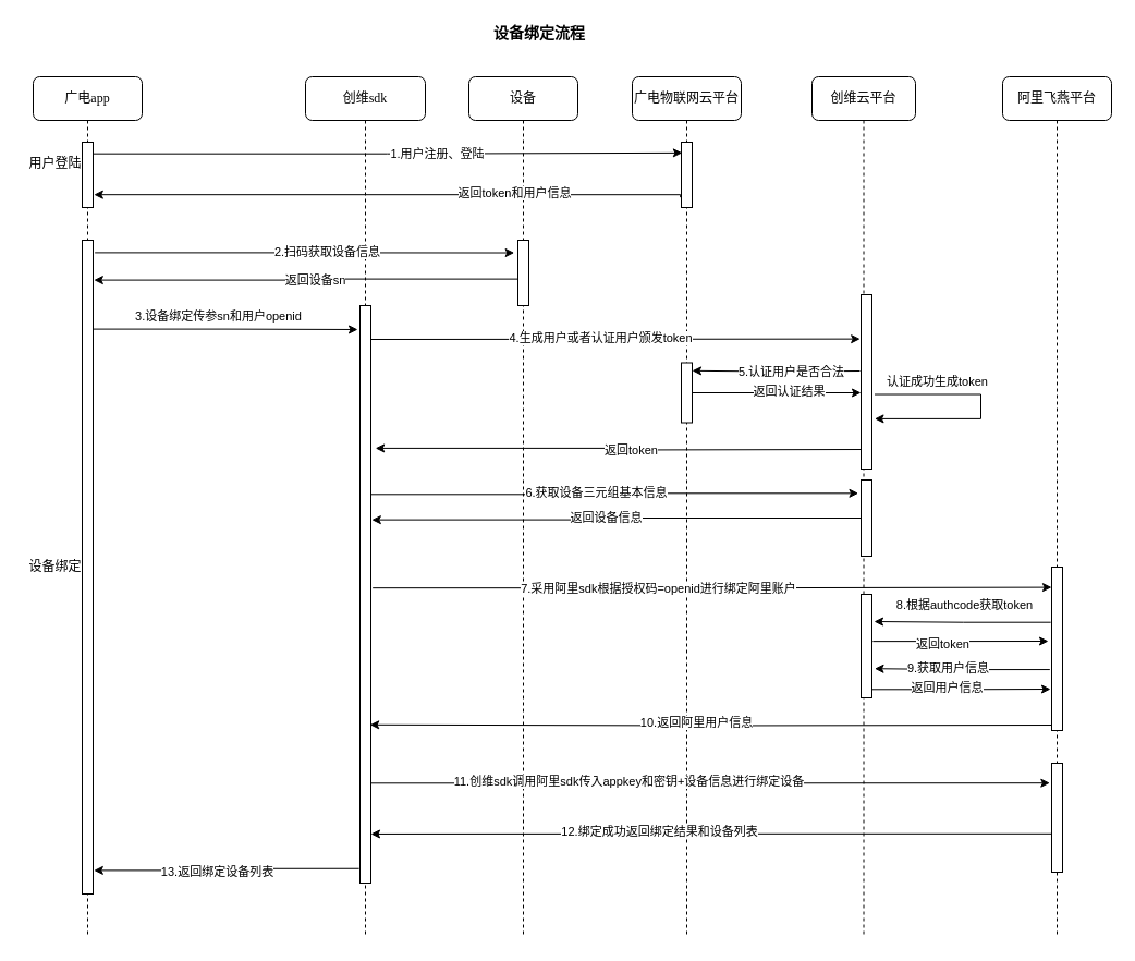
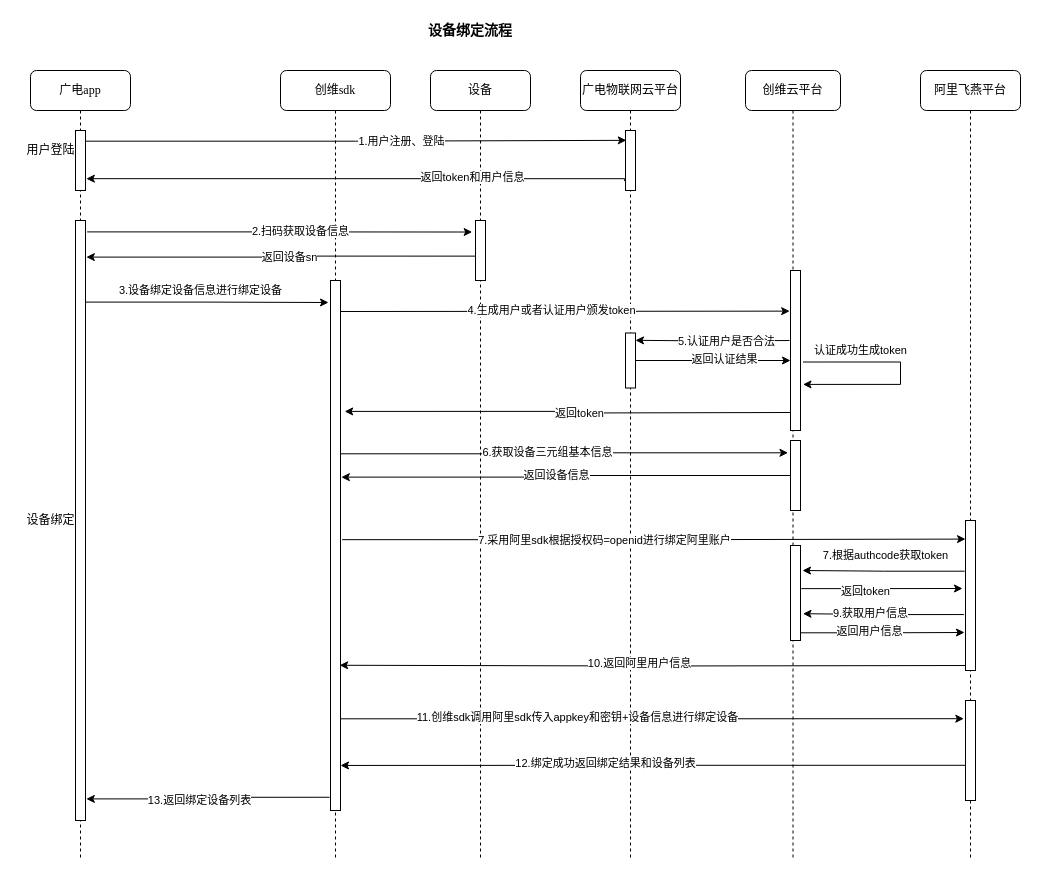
  <mxCell id="0" />
  <mxCell id="1" parent="0" />
  <mxCell id="2" value="广电物联网云平台" style="shape=umlLifeline;perimeter=lifelinePerimeter;whiteSpace=wrap;html=1;container=1;collapsible=0;recursiveResize=0;outlineConnect=0;rounded=1;shadow=0;comic=0;labelBackgroundColor=none;strokeWidth=1;fontFamily=Verdana;fontSize=12;align=center;" parent="1" vertex="1"><mxGeometry x="580" y="70" width="100" height="790" as="geometry" /></mxCell>
  <mxCell id="3" value="设备" style="shape=umlLifeline;perimeter=lifelinePerimeter;whiteSpace=wrap;html=1;container=1;collapsible=0;recursiveResize=0;outlineConnect=0;rounded=1;shadow=0;comic=0;labelBackgroundColor=none;strokeWidth=1;fontFamily=Verdana;fontSize=12;align=center;" vertex="1" parent="1"><mxGeometry x="430" y="70" width="100" height="790" as="geometry" /></mxCell>
  <mxCell id="4" value="创维sdk" style="shape=umlLifeline;perimeter=lifelinePerimeter;whiteSpace=wrap;html=1;container=1;collapsible=0;recursiveResize=0;outlineConnect=0;rounded=1;shadow=0;comic=0;labelBackgroundColor=none;strokeWidth=1;fontFamily=Verdana;fontSize=12;align=center;" parent="1" vertex="1"><mxGeometry x="280" y="70" width="110" height="790" as="geometry" /></mxCell>
  <mxCell id="5" value="创维云平台" style="shape=umlLifeline;perimeter=lifelinePerimeter;whiteSpace=wrap;html=1;container=1;collapsible=0;recursiveResize=0;outlineConnect=0;rounded=1;shadow=0;comic=0;labelBackgroundColor=none;strokeWidth=1;fontFamily=Verdana;fontSize=12;align=center;" parent="1" vertex="1"><mxGeometry x="745" y="70" width="95" height="790" as="geometry" /></mxCell>
  <mxCell id="6" value="广电app" style="shape=umlLifeline;perimeter=lifelinePerimeter;whiteSpace=wrap;html=1;container=1;collapsible=0;recursiveResize=0;outlineConnect=0;rounded=1;shadow=0;comic=0;labelBackgroundColor=none;strokeWidth=1;fontFamily=Verdana;fontSize=12;align=center;" parent="1" vertex="1"><mxGeometry x="30" y="70" width="100" height="790" as="geometry" /></mxCell>
  <mxCell id="7" value="" style="html=1;points=[];perimeter=orthogonalPerimeter;rounded=0;shadow=0;comic=0;labelBackgroundColor=none;strokeWidth=1;fontFamily=Verdana;fontSize=12;align=center;" parent="6" vertex="1"><mxGeometry x="45" y="60" width="10" height="60" as="geometry" /></mxCell>
  <mxCell id="8" value="" style="html=1;points=[];perimeter=orthogonalPerimeter;" vertex="1" parent="6"><mxGeometry x="45" y="150" width="10" height="600" as="geometry" /></mxCell>
  <mxCell id="9" value="阿里飞燕平台" style="shape=umlLifeline;perimeter=lifelinePerimeter;whiteSpace=wrap;html=1;container=1;collapsible=0;recursiveResize=0;outlineConnect=0;rounded=1;shadow=0;comic=0;labelBackgroundColor=none;strokeWidth=1;fontFamily=Verdana;fontSize=12;align=center;" vertex="1" parent="1"><mxGeometry x="920" y="70" width="100" height="790" as="geometry" /></mxCell>
  <mxCell id="10" style="edgeStyle=orthogonalEdgeStyle;rounded=0;orthogonalLoop=1;jettySize=auto;html=1;entryX=-0.083;entryY=0.254;entryDx=0;entryDy=0;entryPerimeter=0;" edge="1" parent="1" target="39"><mxGeometry relative="1" as="geometry"><mxPoint x="336" y="311" as="sourcePoint" /><Array as="points"><mxPoint x="336" y="311" /></Array></mxGeometry></mxCell>
  <mxCell id="11" value="4.生成用户或者认证用户颁发token" style="edgeLabel;html=1;align=center;verticalAlign=middle;resizable=0;points=[];" vertex="1" connectable="0" parent="10"><mxGeometry x="-0.053" y="1" relative="1" as="geometry"><mxPoint as="offset" /></mxGeometry></mxCell>
  <mxCell id="12" style="edgeStyle=orthogonalEdgeStyle;rounded=0;orthogonalLoop=1;jettySize=auto;html=1;entryX=-0.25;entryY=0.176;entryDx=0;entryDy=0;entryPerimeter=0;exitX=0.917;exitY=0.327;exitDx=0;exitDy=0;exitPerimeter=0;" edge="1" parent="1" source="20" target="51"><mxGeometry relative="1" as="geometry"><mxPoint x="338" y="410" as="sourcePoint" /></mxGeometry></mxCell>
  <mxCell id="13" value="6.获取设备三元组基本信息" style="edgeLabel;html=1;align=center;verticalAlign=middle;resizable=0;points=[];" vertex="1" connectable="0" parent="12"><mxGeometry x="-0.079" y="2" relative="1" as="geometry"><mxPoint as="offset" /></mxGeometry></mxCell>
  <mxCell id="14" style="edgeStyle=orthogonalEdgeStyle;rounded=0;orthogonalLoop=1;jettySize=auto;html=1;entryX=0;entryY=0.124;entryDx=0;entryDy=0;entryPerimeter=0;exitX=1.167;exitY=0.489;exitDx=0;exitDy=0;exitPerimeter=0;" edge="1" parent="1" source="20" target="29"><mxGeometry relative="1" as="geometry" /></mxCell>
  <mxCell id="15" value="7.采用阿里sdk根据授权码=openid进行绑定阿里账户" style="edgeLabel;html=1;align=center;verticalAlign=middle;resizable=0;points=[];" vertex="1" connectable="0" parent="14"><mxGeometry x="-0.165" relative="1" as="geometry"><mxPoint x="2" as="offset" /></mxGeometry></mxCell>
  <mxCell id="16" style="edgeStyle=orthogonalEdgeStyle;rounded=0;orthogonalLoop=1;jettySize=auto;html=1;entryX=-0.167;entryY=0.182;entryDx=0;entryDy=0;entryPerimeter=0;exitX=0.917;exitY=0.827;exitDx=0;exitDy=0;exitPerimeter=0;" edge="1" parent="1" source="20" target="60"><mxGeometry relative="1" as="geometry" /></mxCell>
  <mxCell id="17" value="11.创维sdk调用阿里sdk传入appkey和密钥+设备信息进行绑定设备" style="edgeLabel;html=1;align=center;verticalAlign=middle;resizable=0;points=[];" vertex="1" connectable="0" parent="16"><mxGeometry x="-0.244" y="2" relative="1" as="geometry"><mxPoint x="1" as="offset" /></mxGeometry></mxCell>
  <mxCell id="18" style="edgeStyle=orthogonalEdgeStyle;rounded=0;orthogonalLoop=1;jettySize=auto;html=1;entryX=1.083;entryY=0.964;entryDx=0;entryDy=0;entryPerimeter=0;exitX=-0.083;exitY=0.975;exitDx=0;exitDy=0;exitPerimeter=0;" edge="1" parent="1" source="20" target="8"><mxGeometry relative="1" as="geometry" /></mxCell>
  <mxCell id="19" value="13.返回绑定设备列表" style="edgeLabel;html=1;align=center;verticalAlign=middle;resizable=0;points=[];" vertex="1" connectable="0" parent="18"><mxGeometry x="0.081" y="1" relative="1" as="geometry"><mxPoint as="offset" /></mxGeometry></mxCell>
  <mxCell id="20" value="" style="html=1;points=[];perimeter=orthogonalPerimeter;" vertex="1" parent="1"><mxGeometry x="330" y="280" width="10" height="530" as="geometry" /></mxCell>
  <mxCell id="21" style="edgeStyle=orthogonalEdgeStyle;rounded=0;orthogonalLoop=1;jettySize=auto;html=1;exitX=0;exitY=0.594;exitDx=0;exitDy=0;exitPerimeter=0;entryX=1.083;entryY=0.061;entryDx=0;entryDy=0;entryPerimeter=0;" edge="1" parent="1" source="23" target="8"><mxGeometry relative="1" as="geometry"><mxPoint x="170" y="256" as="targetPoint" /><Array as="points" /></mxGeometry></mxCell>
  <mxCell id="22" value="返回设备sn" style="edgeLabel;html=1;align=center;verticalAlign=middle;resizable=0;points=[];" vertex="1" connectable="0" parent="21"><mxGeometry x="-0.048" y="1" relative="1" as="geometry"><mxPoint as="offset" /></mxGeometry></mxCell>
  <mxCell id="23" value="" style="html=1;points=[];perimeter=orthogonalPerimeter;" vertex="1" parent="1"><mxGeometry x="475" y="220" width="10" height="60" as="geometry" /></mxCell>
  <mxCell id="24" style="edgeStyle=orthogonalEdgeStyle;rounded=0;orthogonalLoop=1;jettySize=auto;html=1;exitX=-0.083;exitY=0.338;exitDx=0;exitDy=0;exitPerimeter=0;" edge="1" parent="1" source="29"><mxGeometry relative="1" as="geometry"><mxPoint x="960" y="570" as="sourcePoint" /><mxPoint x="802" y="570" as="targetPoint" /></mxGeometry></mxCell>
  <mxCell id="25" style="edgeStyle=orthogonalEdgeStyle;rounded=0;orthogonalLoop=1;jettySize=auto;html=1;entryX=1.25;entryY=0.718;entryDx=0;entryDy=0;entryPerimeter=0;exitX=-0.167;exitY=0.627;exitDx=0;exitDy=0;exitPerimeter=0;" edge="1" parent="1" source="29" target="56"><mxGeometry relative="1" as="geometry" /></mxCell>
  <mxCell id="26" value="9.获取用户信息" style="edgeLabel;html=1;align=center;verticalAlign=middle;resizable=0;points=[];" vertex="1" connectable="0" parent="25"><mxGeometry x="0.172" y="-1" relative="1" as="geometry"><mxPoint as="offset" /></mxGeometry></mxCell>
  <mxCell id="27" style="edgeStyle=orthogonalEdgeStyle;rounded=0;orthogonalLoop=1;jettySize=auto;html=1;entryX=0.917;entryY=0.726;entryDx=0;entryDy=0;entryPerimeter=0;" edge="1" parent="1" target="20"><mxGeometry relative="1" as="geometry"><mxPoint x="970" y="665" as="sourcePoint" /></mxGeometry></mxCell>
  <mxCell id="28" value="10.返回阿里用户信息" style="edgeLabel;html=1;align=center;verticalAlign=middle;resizable=0;points=[];" vertex="1" connectable="0" parent="27"><mxGeometry x="0.05" y="-2" relative="1" as="geometry"><mxPoint as="offset" /></mxGeometry></mxCell>
  <mxCell id="29" value="" style="html=1;points=[];perimeter=orthogonalPerimeter;" vertex="1" parent="1"><mxGeometry x="965" y="520" width="10" height="150" as="geometry" /></mxCell>
  <mxCell id="30" style="edgeStyle=orthogonalEdgeStyle;rounded=0;orthogonalLoop=1;jettySize=auto;html=1;exitX=-0.083;exitY=0.844;exitDx=0;exitDy=0;exitPerimeter=0;entryX=1.083;entryY=0.803;entryDx=0;entryDy=0;entryPerimeter=0;" edge="1" parent="1" source="32" target="7"><mxGeometry relative="1" as="geometry"><mxPoint x="210" y="180" as="targetPoint" /><Array as="points"><mxPoint x="624" y="178" /></Array></mxGeometry></mxCell>
  <mxCell id="31" value="返回token和用户信息" style="edgeLabel;html=1;align=center;verticalAlign=middle;resizable=0;points=[];" vertex="1" connectable="0" parent="30"><mxGeometry x="-0.132" y="-2" relative="1" as="geometry"><mxPoint x="80" as="offset" /></mxGeometry></mxCell>
  <mxCell id="32" value="" style="html=1;points=[];perimeter=orthogonalPerimeter;rounded=0;shadow=0;comic=0;labelBackgroundColor=none;strokeWidth=1;fontFamily=Verdana;fontSize=12;align=center;" vertex="1" parent="1"><mxGeometry x="625" y="130" width="10" height="60" as="geometry" /></mxCell>
  <mxCell id="33" style="edgeStyle=orthogonalEdgeStyle;rounded=0;orthogonalLoop=1;jettySize=auto;html=1;exitX=1;exitY=0.178;exitDx=0;exitDy=0;exitPerimeter=0;entryX=0.083;entryY=0.164;entryDx=0;entryDy=0;entryPerimeter=0;" edge="1" parent="1" source="7" target="32"><mxGeometry relative="1" as="geometry"><mxPoint x="330" y="140" as="targetPoint" /></mxGeometry></mxCell>
  <mxCell id="34" value="1.用户注册、登陆" style="edgeLabel;html=1;align=center;verticalAlign=middle;resizable=0;points=[];" vertex="1" connectable="0" parent="33"><mxGeometry x="-0.129" relative="1" as="geometry"><mxPoint x="80" as="offset" /></mxGeometry></mxCell>
  <mxCell id="35" style="edgeStyle=orthogonalEdgeStyle;rounded=0;orthogonalLoop=1;jettySize=auto;html=1;entryX=1;entryY=0.133;entryDx=0;entryDy=0;entryPerimeter=0;" edge="1" parent="1" target="46"><mxGeometry relative="1" as="geometry"><mxPoint x="789" y="340" as="sourcePoint" /></mxGeometry></mxCell>
  <mxCell id="36" value="5.认证用户是否合法" style="edgeLabel;html=1;align=center;verticalAlign=middle;resizable=0;points=[];" vertex="1" connectable="0" parent="35"><mxGeometry x="-0.172" relative="1" as="geometry"><mxPoint as="offset" /></mxGeometry></mxCell>
  <mxCell id="37" style="edgeStyle=orthogonalEdgeStyle;rounded=0;orthogonalLoop=1;jettySize=auto;html=1;entryX=1.417;entryY=0.247;entryDx=0;entryDy=0;entryPerimeter=0;" edge="1" parent="1" target="20"><mxGeometry relative="1" as="geometry"><mxPoint x="795" y="412" as="sourcePoint" /><mxPoint x="340" y="412" as="targetPoint" /></mxGeometry></mxCell>
  <mxCell id="38" value="返回token" style="edgeLabel;html=1;align=center;verticalAlign=middle;resizable=0;points=[];" vertex="1" connectable="0" parent="37"><mxGeometry x="-0.039" relative="1" as="geometry"><mxPoint as="offset" /></mxGeometry></mxCell>
  <mxCell id="39" value="" style="html=1;points=[];perimeter=orthogonalPerimeter;" vertex="1" parent="1"><mxGeometry x="790" y="270" width="10" height="160" as="geometry" /></mxCell>
  <mxCell id="40" style="edgeStyle=orthogonalEdgeStyle;rounded=0;orthogonalLoop=1;jettySize=auto;html=1;exitX=1.167;exitY=0.019;exitDx=0;exitDy=0;exitPerimeter=0;entryX=-0.333;entryY=0.192;entryDx=0;entryDy=0;entryPerimeter=0;" edge="1" parent="1" source="8" target="23"><mxGeometry relative="1" as="geometry" /></mxCell>
  <mxCell id="41" value="2.扫码获取设备信息" style="edgeLabel;html=1;align=center;verticalAlign=middle;resizable=0;points=[];" vertex="1" connectable="0" parent="40"><mxGeometry x="0.108" y="1" relative="1" as="geometry"><mxPoint as="offset" /></mxGeometry></mxCell>
  <mxCell id="42" style="edgeStyle=orthogonalEdgeStyle;rounded=0;orthogonalLoop=1;jettySize=auto;html=1;exitX=1;exitY=0.136;exitDx=0;exitDy=0;exitPerimeter=0;" edge="1" parent="1" source="8"><mxGeometry relative="1" as="geometry"><mxPoint x="87" y="312" as="sourcePoint" /><mxPoint x="328" y="302" as="targetPoint" /></mxGeometry></mxCell>
- <mxCell id="43" value="&lt;span style=&quot;font-size: 11px ; background-color: rgb(255 , 255 , 255)&quot;&gt;3.设备绑定&lt;/span&gt;&lt;span style=&quot;font-size: 11px ; background-color: rgb(255 , 255 , 255)&quot;&gt;传参sn和用户openid&lt;/span&gt;" style="text;html=1;align=center;verticalAlign=middle;resizable=0;points=[];autosize=1;strokeColor=none;" vertex="1" parent="1"><mxGeometry x="110" y="280" width="180" height="20" as="geometry" /></mxCell>
+ <mxCell id="43" value="&lt;span style=&quot;font-size: 11px ; background-color: rgb(255 , 255 , 255)&quot;&gt;3.设备绑定&lt;/span&gt;&lt;span style=&quot;font-size: 11px ; background-color: rgb(255 , 255 , 255)&quot;&gt;设备信息进行绑定设备&lt;/span&gt;" style="text;html=1;align=center;verticalAlign=middle;resizable=0;points=[];autosize=1;strokeColor=none;" vertex="1" parent="1"><mxGeometry x="110" y="280" width="180" height="20" as="geometry" /></mxCell>
  <mxCell id="44" value="" style="edgeStyle=orthogonalEdgeStyle;rounded=0;orthogonalLoop=1;jettySize=auto;html=1;" edge="1" parent="1" source="46"><mxGeometry relative="1" as="geometry"><mxPoint x="790" y="360" as="targetPoint" /></mxGeometry></mxCell>
  <mxCell id="45" value="返回认证结果" style="edgeLabel;html=1;align=center;verticalAlign=middle;resizable=0;points=[];" vertex="1" connectable="0" parent="44"><mxGeometry x="0.139" y="2" relative="1" as="geometry"><mxPoint as="offset" /></mxGeometry></mxCell>
  <mxCell id="46" value="" style="html=1;points=[];perimeter=orthogonalPerimeter;" vertex="1" parent="1"><mxGeometry x="625" y="332.5" width="10" height="55" as="geometry" /></mxCell>
  <mxCell id="47" style="edgeStyle=orthogonalEdgeStyle;rounded=0;orthogonalLoop=1;jettySize=auto;html=1;exitX=1.25;exitY=0.572;exitDx=0;exitDy=0;exitPerimeter=0;entryX=1.25;entryY=0.712;entryDx=0;entryDy=0;entryPerimeter=0;" edge="1" parent="1" source="39" target="39"><mxGeometry relative="1" as="geometry"><mxPoint x="804" y="384" as="targetPoint" /><Array as="points"><mxPoint x="900" y="362" /><mxPoint x="900" y="384" /></Array></mxGeometry></mxCell>
  <mxCell id="48" value="&lt;span style=&quot;font-size: 11px ; background-color: rgb(255 , 255 , 255)&quot;&gt;认证成功生成token&lt;/span&gt;" style="text;html=1;align=center;verticalAlign=middle;resizable=0;points=[];autosize=1;strokeColor=none;" vertex="1" parent="1"><mxGeometry x="800" y="340" width="120" height="20" as="geometry" /></mxCell>
  <mxCell id="49" style="edgeStyle=orthogonalEdgeStyle;rounded=0;orthogonalLoop=1;jettySize=auto;html=1;entryX=1.083;entryY=0.371;entryDx=0;entryDy=0;entryPerimeter=0;" edge="1" parent="1" source="51" target="20"><mxGeometry relative="1" as="geometry" /></mxCell>
  <mxCell id="50" value="返回设备信息" style="edgeLabel;html=1;align=center;verticalAlign=middle;resizable=0;points=[];" vertex="1" connectable="0" parent="49"><mxGeometry x="0.048" y="-2" relative="1" as="geometry"><mxPoint as="offset" /></mxGeometry></mxCell>
  <mxCell id="51" value="" style="html=1;points=[];perimeter=orthogonalPerimeter;" vertex="1" parent="1"><mxGeometry x="790" y="440" width="10" height="70" as="geometry" /></mxCell>
  <mxCell id="52" style="edgeStyle=orthogonalEdgeStyle;rounded=0;orthogonalLoop=1;jettySize=auto;html=1;exitX=1.083;exitY=0.454;exitDx=0;exitDy=0;exitPerimeter=0;" edge="1" parent="1" source="56"><mxGeometry relative="1" as="geometry"><mxPoint x="962" y="588" as="targetPoint" /></mxGeometry></mxCell>
  <mxCell id="53" value="返回token" style="edgeLabel;html=1;align=center;verticalAlign=middle;resizable=0;points=[];" vertex="1" connectable="0" parent="52"><mxGeometry x="-0.214" y="-1" relative="1" as="geometry"><mxPoint x="1" y="1" as="offset" /></mxGeometry></mxCell>
  <mxCell id="54" style="edgeStyle=orthogonalEdgeStyle;rounded=0;orthogonalLoop=1;jettySize=auto;html=1;exitX=0.917;exitY=0.919;exitDx=0;exitDy=0;exitPerimeter=0;" edge="1" parent="1" source="56"><mxGeometry relative="1" as="geometry"><mxPoint x="964" y="632" as="targetPoint" /></mxGeometry></mxCell>
  <mxCell id="55" value="返回用户信息" style="edgeLabel;html=1;align=center;verticalAlign=middle;resizable=0;points=[];" vertex="1" connectable="0" parent="54"><mxGeometry x="-0.163" y="2" relative="1" as="geometry"><mxPoint as="offset" /></mxGeometry></mxCell>
  <mxCell id="56" value="" style="html=1;points=[];perimeter=orthogonalPerimeter;" vertex="1" parent="1"><mxGeometry x="790" y="545" width="10" height="95" as="geometry" /></mxCell>
- <mxCell id="57" value="&lt;span style=&quot;font-size: 11px ; background-color: rgb(255 , 255 , 255)&quot;&gt;8.根据authcode获取token&lt;/span&gt;" style="text;html=1;align=center;verticalAlign=middle;resizable=0;points=[];autosize=1;strokeColor=none;" vertex="1" parent="1"><mxGeometry x="810" y="545" width="150" height="20" as="geometry" /></mxCell>
+ <mxCell id="57" value="&lt;span style=&quot;font-size: 11px ; background-color: rgb(255 , 255 , 255)&quot;&gt;7.根据authcode获取token&lt;/span&gt;" style="text;html=1;align=center;verticalAlign=middle;resizable=0;points=[];autosize=1;strokeColor=none;" vertex="1" parent="1"><mxGeometry x="810" y="545" width="150" height="20" as="geometry" /></mxCell>
  <mxCell id="58" style="edgeStyle=orthogonalEdgeStyle;rounded=0;orthogonalLoop=1;jettySize=auto;html=1;entryX=1;entryY=0.915;entryDx=0;entryDy=0;entryPerimeter=0;exitX=0.167;exitY=0.648;exitDx=0;exitDy=0;exitPerimeter=0;" edge="1" parent="1" source="60" target="20"><mxGeometry relative="1" as="geometry" /></mxCell>
  <mxCell id="59" value="12.绑定成功返回绑定结果和设备列表" style="edgeLabel;html=1;align=center;verticalAlign=middle;resizable=0;points=[];" vertex="1" connectable="0" parent="58"><mxGeometry x="0.154" y="-2" relative="1" as="geometry"><mxPoint as="offset" /></mxGeometry></mxCell>
  <mxCell id="60" value="" style="html=1;points=[];perimeter=orthogonalPerimeter;" vertex="1" parent="1"><mxGeometry x="965" y="700" width="10" height="100" as="geometry" /></mxCell>
  <mxCell id="61" value="设备绑定" style="text;html=1;align=center;verticalAlign=middle;resizable=0;points=[];autosize=1;strokeColor=none;" vertex="1" parent="1"><mxGeometry x="20" y="510" width="60" height="20" as="geometry" /></mxCell>
  <mxCell id="62" value="用户登陆" style="text;html=1;align=center;verticalAlign=middle;resizable=0;points=[];autosize=1;strokeColor=none;" vertex="1" parent="1"><mxGeometry x="20" y="140" width="60" height="20" as="geometry" /></mxCell>
- <mxCell id="63" value="&lt;b&gt;&lt;font style=&quot;font-size: 14px&quot;&gt;设备绑定流程&lt;/font&gt;&lt;/b&gt;" style="text;html=1;strokeColor=none;fillColor=none;align=center;verticalAlign=middle;whiteSpace=wrap;rounded=0;" vertex="1" parent="1"><mxGeometry x="440" y="20" width="110" height="20" as="geometry" /></mxCell>
+ <mxCell id="63" value="&lt;b&gt;&lt;font style=&quot;font-size: 14px&quot;&gt;设备绑定流程&lt;/font&gt;&lt;/b&gt;" style="text;html=1;strokeColor=none;fillColor=none;align=center;verticalAlign=middle;whiteSpace=wrap;rounded=0;" vertex="1" parent="1"><mxGeometry x="415" y="20" width="110" height="20" as="geometry" /></mxCell>
